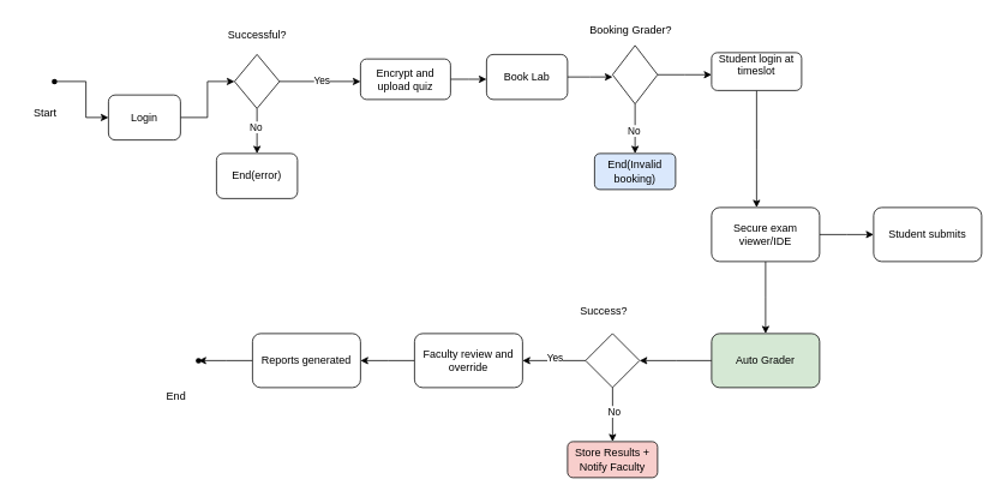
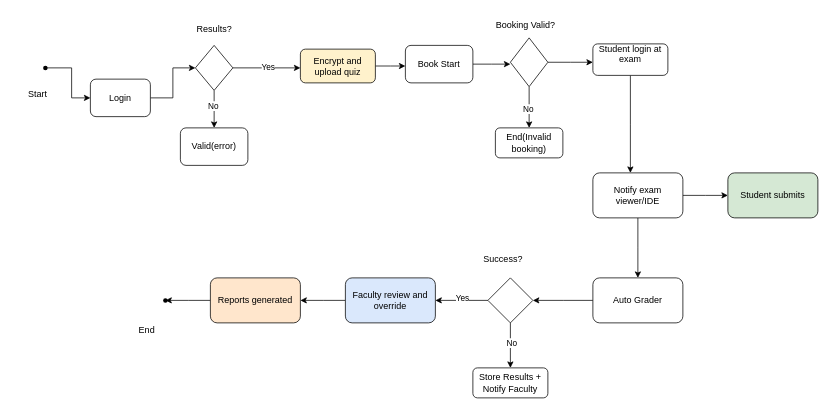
  <mxCell id="0" />
  <mxCell id="1" parent="0" />
  <mxCell id="2" style="edgeStyle=orthogonalEdgeStyle;rounded=0;orthogonalLoop=1;jettySize=auto;html=1;entryX=0;entryY=0.5;entryDx=0;entryDy=0;" edge="1" parent="1" source="3" target="5"><mxGeometry relative="1" as="geometry" /></mxCell>
  <mxCell id="3" value="" style="shape=waypoint;sketch=0;fillStyle=solid;size=6;pointerEvents=1;points=[];fillColor=none;resizable=0;rotatable=0;perimeter=centerPerimeter;snapToPoint=1;" vertex="1" parent="1"><mxGeometry x="50" y="80" width="20" height="20" as="geometry" /></mxCell>
  <mxCell id="4" style="edgeStyle=orthogonalEdgeStyle;rounded=0;orthogonalLoop=1;jettySize=auto;html=1;entryX=0;entryY=0.5;entryDx=0;entryDy=0;" edge="1" parent="1" source="5" target="10"><mxGeometry relative="1" as="geometry" /></mxCell>
  <mxCell id="5" value="Login" style="rounded=1;whiteSpace=wrap;html=1;" vertex="1" parent="1"><mxGeometry x="120" y="105" width="80" height="50" as="geometry" /></mxCell>
  <mxCell id="6" style="edgeStyle=orthogonalEdgeStyle;rounded=0;orthogonalLoop=1;jettySize=auto;html=1;" edge="1" parent="1" source="10"><mxGeometry relative="1" as="geometry"><mxPoint x="285" y="170" as="targetPoint" /></mxGeometry></mxCell>
  <mxCell id="7" value="No" style="edgeLabel;html=1;align=center;verticalAlign=middle;resizable=0;points=[];" vertex="1" connectable="0" parent="6"><mxGeometry x="-0.224" y="-2" relative="1" as="geometry"><mxPoint as="offset" /></mxGeometry></mxCell>
  <mxCell id="8" style="edgeStyle=orthogonalEdgeStyle;rounded=0;orthogonalLoop=1;jettySize=auto;html=1;" edge="1" parent="1" source="10"><mxGeometry relative="1" as="geometry"><mxPoint x="400" y="90" as="targetPoint" /></mxGeometry></mxCell>
  <mxCell id="9" value="Yes" style="edgeLabel;html=1;align=center;verticalAlign=middle;resizable=0;points=[];" vertex="1" connectable="0" parent="8"><mxGeometry x="0.037" y="2" relative="1" as="geometry"><mxPoint as="offset" /></mxGeometry></mxCell>
  <mxCell id="10" value="" style="rhombus;whiteSpace=wrap;html=1;" vertex="1" parent="1"><mxGeometry x="260" y="60" width="50" height="60" as="geometry" /></mxCell>
- <mxCell id="11" value="Successful?&lt;div&gt;&lt;br&gt;&lt;/div&gt;" style="text;html=1;align=center;verticalAlign=middle;resizable=0;points=[];autosize=1;strokeColor=none;fillColor=none;" vertex="1" parent="1"><mxGeometry x="240" y="25" width="90" height="40" as="geometry" /></mxCell>
- <mxCell id="12" value="End(error)" style="rounded=1;whiteSpace=wrap;html=1;" vertex="1" parent="1"><mxGeometry x="240" y="170" width="90" height="50" as="geometry" /></mxCell>
+ <mxCell id="11" value="Results?&lt;div&gt;&lt;br&gt;&lt;/div&gt;" style="text;html=1;align=center;verticalAlign=middle;resizable=0;points=[];autosize=1;strokeColor=none;fillColor=none;" vertex="1" parent="1"><mxGeometry x="240" y="25" width="90" height="40" as="geometry" /></mxCell>
+ <mxCell id="12" value="Valid(error)" style="rounded=1;whiteSpace=wrap;html=1;" vertex="1" parent="1"><mxGeometry x="240" y="170" width="90" height="50" as="geometry" /></mxCell>
  <mxCell id="13" style="edgeStyle=orthogonalEdgeStyle;rounded=0;orthogonalLoop=1;jettySize=auto;html=1;" edge="1" parent="1" source="14"><mxGeometry relative="1" as="geometry"><mxPoint x="540" y="87.5" as="targetPoint" /></mxGeometry></mxCell>
- <mxCell id="14" value="Encrypt and upload quiz" style="rounded=1;whiteSpace=wrap;html=1;" vertex="1" parent="1"><mxGeometry x="400" y="65" width="100" height="45" as="geometry" /></mxCell>
+ <mxCell id="14" value="Encrypt and upload quiz" style="rounded=1;whiteSpace=wrap;html=1;fillColor=#fff2cc;" vertex="1" parent="1"><mxGeometry x="400" y="65" width="100" height="45" as="geometry" /></mxCell>
  <mxCell id="15" style="edgeStyle=orthogonalEdgeStyle;rounded=0;orthogonalLoop=1;jettySize=auto;html=1;" edge="1" parent="1" source="16"><mxGeometry relative="1" as="geometry"><mxPoint x="680" y="85" as="targetPoint" /></mxGeometry></mxCell>
- <mxCell id="16" value="Book Lab" style="rounded=1;whiteSpace=wrap;html=1;" vertex="1" parent="1"><mxGeometry x="540" y="60" width="90" height="50" as="geometry" /></mxCell>
+ <mxCell id="16" value="Book Start" style="rounded=1;whiteSpace=wrap;html=1;" vertex="1" parent="1"><mxGeometry x="540" y="60" width="90" height="50" as="geometry" /></mxCell>
  <mxCell id="17" style="edgeStyle=orthogonalEdgeStyle;rounded=0;orthogonalLoop=1;jettySize=auto;html=1;" edge="1" parent="1" source="20"><mxGeometry relative="1" as="geometry"><mxPoint x="705" y="170" as="targetPoint" /></mxGeometry></mxCell>
  <mxCell id="18" value="No" style="edgeLabel;html=1;align=center;verticalAlign=middle;resizable=0;points=[];" vertex="1" connectable="0" parent="17"><mxGeometry x="0.086" y="-2" relative="1" as="geometry"><mxPoint as="offset" /></mxGeometry></mxCell>
  <mxCell id="19" style="edgeStyle=orthogonalEdgeStyle;rounded=0;orthogonalLoop=1;jettySize=auto;html=1;" edge="1" parent="1" source="20"><mxGeometry relative="1" as="geometry"><mxPoint x="790" y="82.5" as="targetPoint" /></mxGeometry></mxCell>
  <mxCell id="20" value="" style="rhombus;whiteSpace=wrap;html=1;" vertex="1" parent="1"><mxGeometry x="680" y="50" width="50" height="65" as="geometry" /></mxCell>
- <mxCell id="21" value="Booking Grader?&lt;div&gt;&lt;br&gt;&lt;/div&gt;" style="text;html=1;align=center;verticalAlign=middle;resizable=0;points=[];autosize=1;strokeColor=none;fillColor=none;" vertex="1" parent="1"><mxGeometry x="650" y="20" width="100" height="40" as="geometry" /></mxCell>
- <mxCell id="22" value="End(Invalid booking)" style="rounded=1;whiteSpace=wrap;html=1;fillColor=#dae8fc;" vertex="1" parent="1"><mxGeometry x="660" y="170" width="90" height="40" as="geometry" /></mxCell>
+ <mxCell id="21" value="Booking Valid?&lt;div&gt;&lt;br&gt;&lt;/div&gt;" style="text;html=1;align=center;verticalAlign=middle;resizable=0;points=[];autosize=1;strokeColor=none;fillColor=none;" vertex="1" parent="1"><mxGeometry x="650" y="20" width="100" height="40" as="geometry" /></mxCell>
+ <mxCell id="22" value="End(Invalid booking)" style="rounded=1;whiteSpace=wrap;html=1;" vertex="1" parent="1"><mxGeometry x="660" y="170" width="90" height="40" as="geometry" /></mxCell>
  <mxCell id="23" style="edgeStyle=orthogonalEdgeStyle;rounded=0;orthogonalLoop=1;jettySize=auto;html=1;" edge="1" parent="1" source="24"><mxGeometry relative="1" as="geometry"><mxPoint x="840" y="230" as="targetPoint" /></mxGeometry></mxCell>
- <mxCell id="24" value="Student login at timeslot&lt;div&gt;&lt;br&gt;&lt;/div&gt;" style="rounded=1;whiteSpace=wrap;html=1;" vertex="1" parent="1"><mxGeometry x="790" y="58" width="100" height="42" as="geometry" /></mxCell>
+ <mxCell id="24" value="Student login at exam&lt;div&gt;&lt;br&gt;&lt;/div&gt;" style="rounded=1;whiteSpace=wrap;html=1;" vertex="1" parent="1"><mxGeometry x="790" y="58" width="100" height="42" as="geometry" /></mxCell>
  <mxCell id="25" style="edgeStyle=orthogonalEdgeStyle;rounded=0;orthogonalLoop=1;jettySize=auto;html=1;" edge="1" parent="1" source="27"><mxGeometry relative="1" as="geometry"><mxPoint x="970" y="260" as="targetPoint" /></mxGeometry></mxCell>
  <mxCell id="26" style="edgeStyle=orthogonalEdgeStyle;rounded=0;orthogonalLoop=1;jettySize=auto;html=1;" edge="1" parent="1" source="27"><mxGeometry relative="1" as="geometry"><mxPoint x="850" y="370" as="targetPoint" /></mxGeometry></mxCell>
- <mxCell id="27" value="Secure exam viewer/IDE" style="rounded=1;whiteSpace=wrap;html=1;" vertex="1" parent="1"><mxGeometry x="790" y="230" width="120" height="60" as="geometry" /></mxCell>
- <mxCell id="28" value="Student submits" style="rounded=1;whiteSpace=wrap;html=1;" vertex="1" parent="1"><mxGeometry x="970" y="230" width="120" height="60" as="geometry" /></mxCell>
+ <mxCell id="27" value="Notify exam viewer/IDE" style="rounded=1;whiteSpace=wrap;html=1;" vertex="1" parent="1"><mxGeometry x="790" y="230" width="120" height="60" as="geometry" /></mxCell>
+ <mxCell id="28" value="Student submits" style="rounded=1;whiteSpace=wrap;html=1;fillColor=#d5e8d4;" vertex="1" parent="1"><mxGeometry x="970" y="230" width="120" height="60" as="geometry" /></mxCell>
  <mxCell id="29" style="edgeStyle=orthogonalEdgeStyle;rounded=0;orthogonalLoop=1;jettySize=auto;html=1;" edge="1" parent="1" source="30"><mxGeometry relative="1" as="geometry"><mxPoint x="710" y="400" as="targetPoint" /></mxGeometry></mxCell>
- <mxCell id="30" value="Auto Grader" style="rounded=1;whiteSpace=wrap;html=1;fillColor=#d5e8d4;" vertex="1" parent="1"><mxGeometry x="790" y="370" width="120" height="60" as="geometry" /></mxCell>
+ <mxCell id="30" value="Auto Grader" style="rounded=1;whiteSpace=wrap;html=1;" vertex="1" parent="1"><mxGeometry x="790" y="370" width="120" height="60" as="geometry" /></mxCell>
  <mxCell id="31" style="edgeStyle=orthogonalEdgeStyle;rounded=0;orthogonalLoop=1;jettySize=auto;html=1;" edge="1" parent="1" source="35"><mxGeometry relative="1" as="geometry"><mxPoint x="580" y="400" as="targetPoint" /></mxGeometry></mxCell>
  <mxCell id="32" value="Yes" style="edgeLabel;html=1;align=center;verticalAlign=middle;resizable=0;points=[];" vertex="1" connectable="0" parent="31"><mxGeometry x="-0.021" y="-3" relative="1" as="geometry"><mxPoint y="-1" as="offset" /></mxGeometry></mxCell>
  <mxCell id="33" style="edgeStyle=orthogonalEdgeStyle;rounded=0;orthogonalLoop=1;jettySize=auto;html=1;" edge="1" parent="1" source="35"><mxGeometry relative="1" as="geometry"><mxPoint x="680" y="490" as="targetPoint" /></mxGeometry></mxCell>
  <mxCell id="34" value="No" style="edgeLabel;html=1;align=center;verticalAlign=middle;resizable=0;points=[];" vertex="1" connectable="0" parent="33"><mxGeometry x="-0.141" y="1" relative="1" as="geometry"><mxPoint as="offset" /></mxGeometry></mxCell>
  <mxCell id="35" value="" style="rhombus;whiteSpace=wrap;html=1;" vertex="1" parent="1"><mxGeometry x="650" y="370" width="60" height="60" as="geometry" /></mxCell>
  <mxCell id="36" value="Success?" style="text;html=1;align=center;verticalAlign=middle;resizable=0;points=[];autosize=1;strokeColor=none;fillColor=none;" vertex="1" parent="1"><mxGeometry x="630" y="330" width="80" height="30" as="geometry" /></mxCell>
  <mxCell id="37" style="edgeStyle=orthogonalEdgeStyle;rounded=0;orthogonalLoop=1;jettySize=auto;html=1;" edge="1" parent="1" source="38"><mxGeometry relative="1" as="geometry"><mxPoint x="400" y="400" as="targetPoint" /></mxGeometry></mxCell>
- <mxCell id="38" value="Faculty review and override" style="rounded=1;whiteSpace=wrap;html=1;" vertex="1" parent="1"><mxGeometry x="460" y="370" width="120" height="60" as="geometry" /></mxCell>
+ <mxCell id="38" value="Faculty review and override" style="rounded=1;whiteSpace=wrap;html=1;fillColor=#dae8fc;" vertex="1" parent="1"><mxGeometry x="460" y="370" width="120" height="60" as="geometry" /></mxCell>
  <mxCell id="39" style="edgeStyle=orthogonalEdgeStyle;rounded=0;orthogonalLoop=1;jettySize=auto;html=1;" edge="1" parent="1" source="40"><mxGeometry relative="1" as="geometry"><mxPoint x="220" y="400" as="targetPoint" /></mxGeometry></mxCell>
- <mxCell id="40" value="Reports generated" style="rounded=1;whiteSpace=wrap;html=1;" vertex="1" parent="1"><mxGeometry x="280" y="370" width="120" height="60" as="geometry" /></mxCell>
+ <mxCell id="40" value="Reports generated" style="rounded=1;whiteSpace=wrap;html=1;fillColor=#ffe6cc;" vertex="1" parent="1"><mxGeometry x="280" y="370" width="120" height="60" as="geometry" /></mxCell>
  <mxCell id="41" value="" style="shape=waypoint;sketch=0;fillStyle=solid;size=6;pointerEvents=1;points=[];fillColor=none;resizable=0;rotatable=0;perimeter=centerPerimeter;snapToPoint=1;" vertex="1" parent="1"><mxGeometry x="210" y="390" width="20" height="20" as="geometry" /></mxCell>
  <mxCell id="42" value="End" style="text;html=1;align=center;verticalAlign=middle;resizable=0;points=[];autosize=1;strokeColor=none;fillColor=none;" vertex="1" parent="1"><mxGeometry x="175" y="425" width="40" height="30" as="geometry" /></mxCell>
- <mxCell id="43" value="Store Results + Notify Faculty" style="rounded=1;whiteSpace=wrap;html=1;fillColor=#f8cecc;" vertex="1" parent="1"><mxGeometry x="630" y="490" width="100" height="40" as="geometry" /></mxCell>
+ <mxCell id="43" value="Store Results + Notify Faculty" style="rounded=1;whiteSpace=wrap;html=1;" vertex="1" parent="1"><mxGeometry x="630" y="490" width="100" height="40" as="geometry" /></mxCell>
  <mxCell id="44" value="Start" style="text;html=1;align=center;verticalAlign=middle;whiteSpace=wrap;rounded=0;" vertex="1" parent="1"><mxGeometry x="20" y="110" width="60" height="30" as="geometry" /></mxCell>
